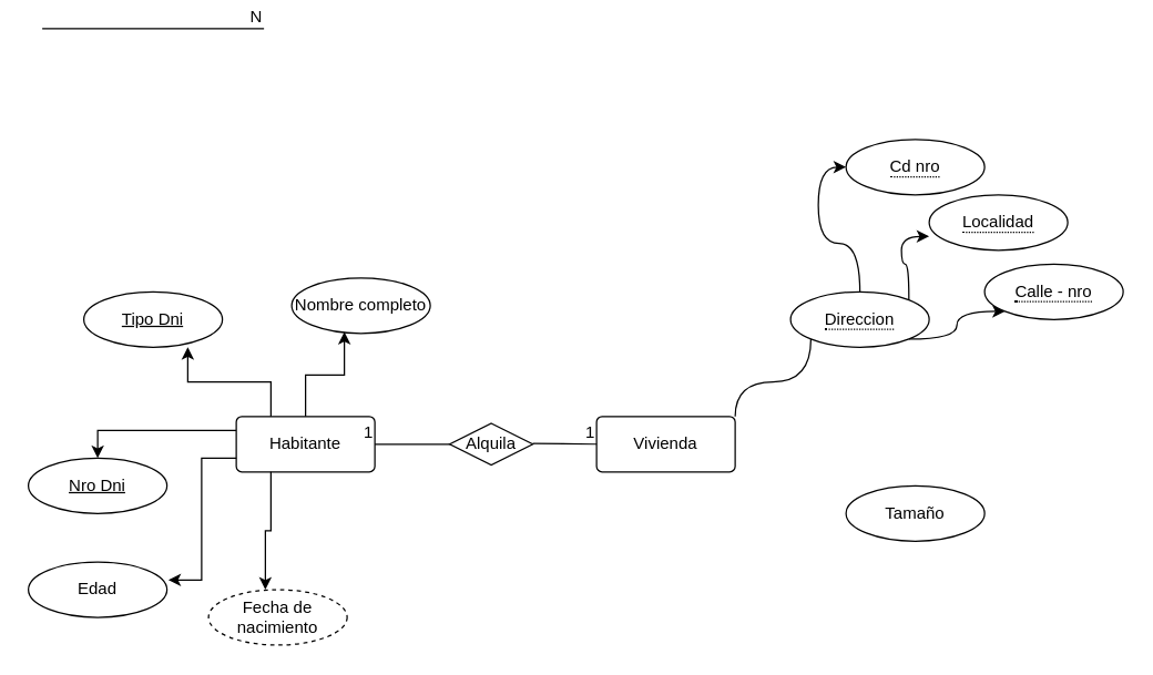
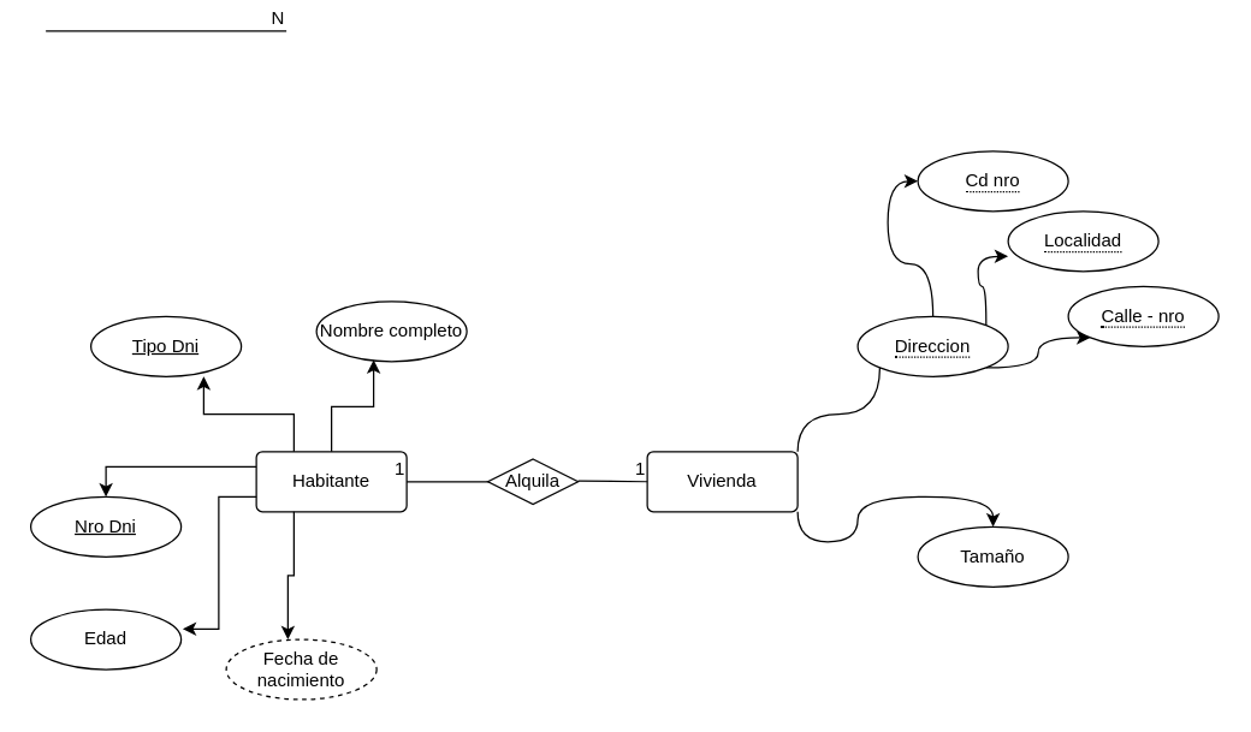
  <mxCell id="0" />
  <mxCell id="1" parent="0" />
  <mxCell id="2" style="edgeStyle=orthogonalEdgeStyle;rounded=0;orthogonalLoop=1;jettySize=auto;html=1;exitX=0;exitY=0.25;exitDx=0;exitDy=0;entryX=0.5;entryY=0;entryDx=0;entryDy=0;" edge="1" parent="1" source="3" target="8"><mxGeometry relative="1" as="geometry" /></mxCell>
  <mxCell id="3" value="Habitante" style="rounded=1;arcSize=10;whiteSpace=wrap;html=1;align=center;" vertex="1" parent="1"><mxGeometry x="170" y="300" width="100" height="40" as="geometry" /></mxCell>
  <mxCell id="4" style="edgeStyle=orthogonalEdgeStyle;rounded=0;orthogonalLoop=1;jettySize=auto;html=1;exitX=1;exitY=0;exitDx=0;exitDy=0;entryX=0;entryY=1;entryDx=0;entryDy=0;curved=1;endArrow=none;" edge="1" parent="1" source="6" target="14"><mxGeometry relative="1" as="geometry" /></mxCell>
+ <mxCell id="5" style="edgeStyle=orthogonalEdgeStyle;rounded=0;orthogonalLoop=1;jettySize=auto;html=1;exitX=1;exitY=1;exitDx=0;exitDy=0;entryX=0.5;entryY=0;entryDx=0;entryDy=0;curved=1;" edge="1" parent="1" source="6" target="19"><mxGeometry relative="1" as="geometry" /></mxCell>
  <mxCell id="6" value="Vivienda" style="rounded=1;arcSize=10;whiteSpace=wrap;html=1;align=center;" vertex="1" parent="1"><mxGeometry x="430" y="300" width="100" height="40" as="geometry" /></mxCell>
  <mxCell id="7" value="Tipo Dni" style="ellipse;whiteSpace=wrap;html=1;align=center;fontStyle=4;" vertex="1" parent="1"><mxGeometry x="60" y="210" width="100" height="40" as="geometry" /></mxCell>
  <mxCell id="8" value="Nro Dni" style="ellipse;whiteSpace=wrap;html=1;align=center;fontStyle=4;" vertex="1" parent="1"><mxGeometry x="20" y="330" width="100" height="40" as="geometry" /></mxCell>
  <mxCell id="9" value="Nombre completo" style="ellipse;whiteSpace=wrap;html=1;align=center;" vertex="1" parent="1"><mxGeometry x="210" y="200" width="100" height="40" as="geometry" /></mxCell>
  <mxCell id="10" value="Fecha de nacimiento" style="ellipse;whiteSpace=wrap;html=1;align=center;dashed=1;" vertex="1" parent="1"><mxGeometry x="150" y="425" width="100" height="40" as="geometry" /></mxCell>
  <mxCell id="11" value="Edad" style="ellipse;whiteSpace=wrap;html=1;align=center;" vertex="1" parent="1"><mxGeometry x="20" y="405" width="100" height="40" as="geometry" /></mxCell>
  <mxCell id="12" style="edgeStyle=orthogonalEdgeStyle;rounded=0;orthogonalLoop=1;jettySize=auto;html=1;exitX=0.5;exitY=0;exitDx=0;exitDy=0;entryX=0;entryY=0.5;entryDx=0;entryDy=0;curved=1;" edge="1" parent="1" source="14" target="15"><mxGeometry relative="1" as="geometry" /></mxCell>
  <mxCell id="13" style="edgeStyle=orthogonalEdgeStyle;rounded=0;orthogonalLoop=1;jettySize=auto;html=1;exitX=1;exitY=1;exitDx=0;exitDy=0;entryX=0;entryY=1;entryDx=0;entryDy=0;curved=1;" edge="1" parent="1" source="14" target="17"><mxGeometry relative="1" as="geometry" /></mxCell>
  <mxCell id="14" value="&lt;span style=&quot;border-bottom: 1px dotted&quot;&gt;Direccion&lt;/span&gt;" style="ellipse;whiteSpace=wrap;html=1;align=center;" vertex="1" parent="1"><mxGeometry x="570" y="210" width="100" height="40" as="geometry" /></mxCell>
  <mxCell id="15" value="&lt;span style=&quot;border-bottom: 1px dotted&quot;&gt;Cd nro&lt;/span&gt;" style="ellipse;whiteSpace=wrap;html=1;align=center;" vertex="1" parent="1"><mxGeometry x="610" y="100" width="100" height="40" as="geometry" /></mxCell>
  <mxCell id="16" value="&lt;span style=&quot;border-bottom: 1px dotted&quot;&gt;Localidad&lt;/span&gt;" style="ellipse;whiteSpace=wrap;html=1;align=center;" vertex="1" parent="1"><mxGeometry x="670" y="140" width="100" height="40" as="geometry" /></mxCell>
  <mxCell id="17" value="&lt;span style=&quot;border-bottom: 1px dotted&quot;&gt;Calle - nro&lt;/span&gt;" style="ellipse;whiteSpace=wrap;html=1;align=center;" vertex="1" parent="1"><mxGeometry x="710" y="190" width="100" height="40" as="geometry" /></mxCell>
  <mxCell id="18" style="edgeStyle=orthogonalEdgeStyle;rounded=0;orthogonalLoop=1;jettySize=auto;html=1;exitX=1;exitY=0;exitDx=0;exitDy=0;entryX=0;entryY=0.75;entryDx=0;entryDy=0;entryPerimeter=0;curved=1;" edge="1" parent="1" source="14" target="16"><mxGeometry relative="1" as="geometry" /></mxCell>
  <mxCell id="19" value="Tamaño" style="ellipse;whiteSpace=wrap;html=1;align=center;" vertex="1" parent="1"><mxGeometry x="610" y="350" width="100" height="40" as="geometry" /></mxCell>
  <mxCell id="20" style="edgeStyle=orthogonalEdgeStyle;rounded=0;orthogonalLoop=1;jettySize=auto;html=1;exitX=0.5;exitY=0;exitDx=0;exitDy=0;entryX=0.38;entryY=0.975;entryDx=0;entryDy=0;entryPerimeter=0;" edge="1" parent="1" source="3" target="9"><mxGeometry relative="1" as="geometry" /></mxCell>
  <mxCell id="21" style="edgeStyle=orthogonalEdgeStyle;rounded=0;orthogonalLoop=1;jettySize=auto;html=1;exitX=0.25;exitY=0;exitDx=0;exitDy=0;entryX=0.75;entryY=1;entryDx=0;entryDy=0;entryPerimeter=0;" edge="1" parent="1" source="3" target="7"><mxGeometry relative="1" as="geometry" /></mxCell>
  <mxCell id="22" style="edgeStyle=orthogonalEdgeStyle;rounded=0;orthogonalLoop=1;jettySize=auto;html=1;exitX=0;exitY=0.75;exitDx=0;exitDy=0;entryX=1.01;entryY=0.325;entryDx=0;entryDy=0;entryPerimeter=0;" edge="1" parent="1" source="3" target="11"><mxGeometry relative="1" as="geometry" /></mxCell>
  <mxCell id="23" style="edgeStyle=orthogonalEdgeStyle;rounded=0;orthogonalLoop=1;jettySize=auto;html=1;exitX=0.25;exitY=1;exitDx=0;exitDy=0;entryX=0.41;entryY=0;entryDx=0;entryDy=0;entryPerimeter=0;" edge="1" parent="1" source="3" target="10"><mxGeometry relative="1" as="geometry" /></mxCell>
  <mxCell id="24" value="" style="endArrow=none;html=1;rounded=0;entryX=0;entryY=0.5;entryDx=0;entryDy=0;" edge="1" parent="1" target="25"><mxGeometry width="50" height="50" relative="1" as="geometry"><mxPoint x="350" y="320" as="sourcePoint" /><mxPoint x="430" y="320" as="targetPoint" /></mxGeometry></mxCell>
  <mxCell id="25" value="Alquila" style="shape=rhombus;perimeter=rhombusPerimeter;whiteSpace=wrap;html=1;align=center;" vertex="1" parent="1"><mxGeometry x="324" y="305" width="60" height="30" as="geometry" /></mxCell>
  <mxCell id="26" value="" style="endArrow=none;html=1;rounded=0;" edge="1" parent="1"><mxGeometry relative="1" as="geometry"><mxPoint x="30" y="20" as="sourcePoint" /><mxPoint x="190" y="20" as="targetPoint" /></mxGeometry></mxCell>
  <mxCell id="27" value="N" style="resizable=0;html=1;whiteSpace=wrap;align=right;verticalAlign=bottom;" connectable="0" vertex="1" parent="26"><mxGeometry x="1" relative="1" as="geometry" /></mxCell>
  <mxCell id="28" value="" style="endArrow=none;html=1;rounded=0;" edge="1" parent="1"><mxGeometry relative="1" as="geometry"><mxPoint x="384" y="319.5" as="sourcePoint" /><mxPoint x="430" y="320" as="targetPoint" /></mxGeometry></mxCell>
  <mxCell id="29" value="1" style="resizable=0;html=1;whiteSpace=wrap;align=right;verticalAlign=bottom;" connectable="0" vertex="1" parent="28"><mxGeometry x="1" relative="1" as="geometry" /></mxCell>
  <mxCell id="30" value="" style="endArrow=none;html=1;rounded=0;entryX=1;entryY=0.5;entryDx=0;entryDy=0;exitX=0;exitY=0.5;exitDx=0;exitDy=0;" edge="1" parent="1" source="25" target="3"><mxGeometry relative="1" as="geometry"><mxPoint x="330" y="390" as="sourcePoint" /><mxPoint x="370" y="410" as="targetPoint" /></mxGeometry></mxCell>
  <mxCell id="31" value="1" style="resizable=0;html=1;whiteSpace=wrap;align=right;verticalAlign=bottom;" connectable="0" vertex="1" parent="30"><mxGeometry x="1" relative="1" as="geometry" /></mxCell>
